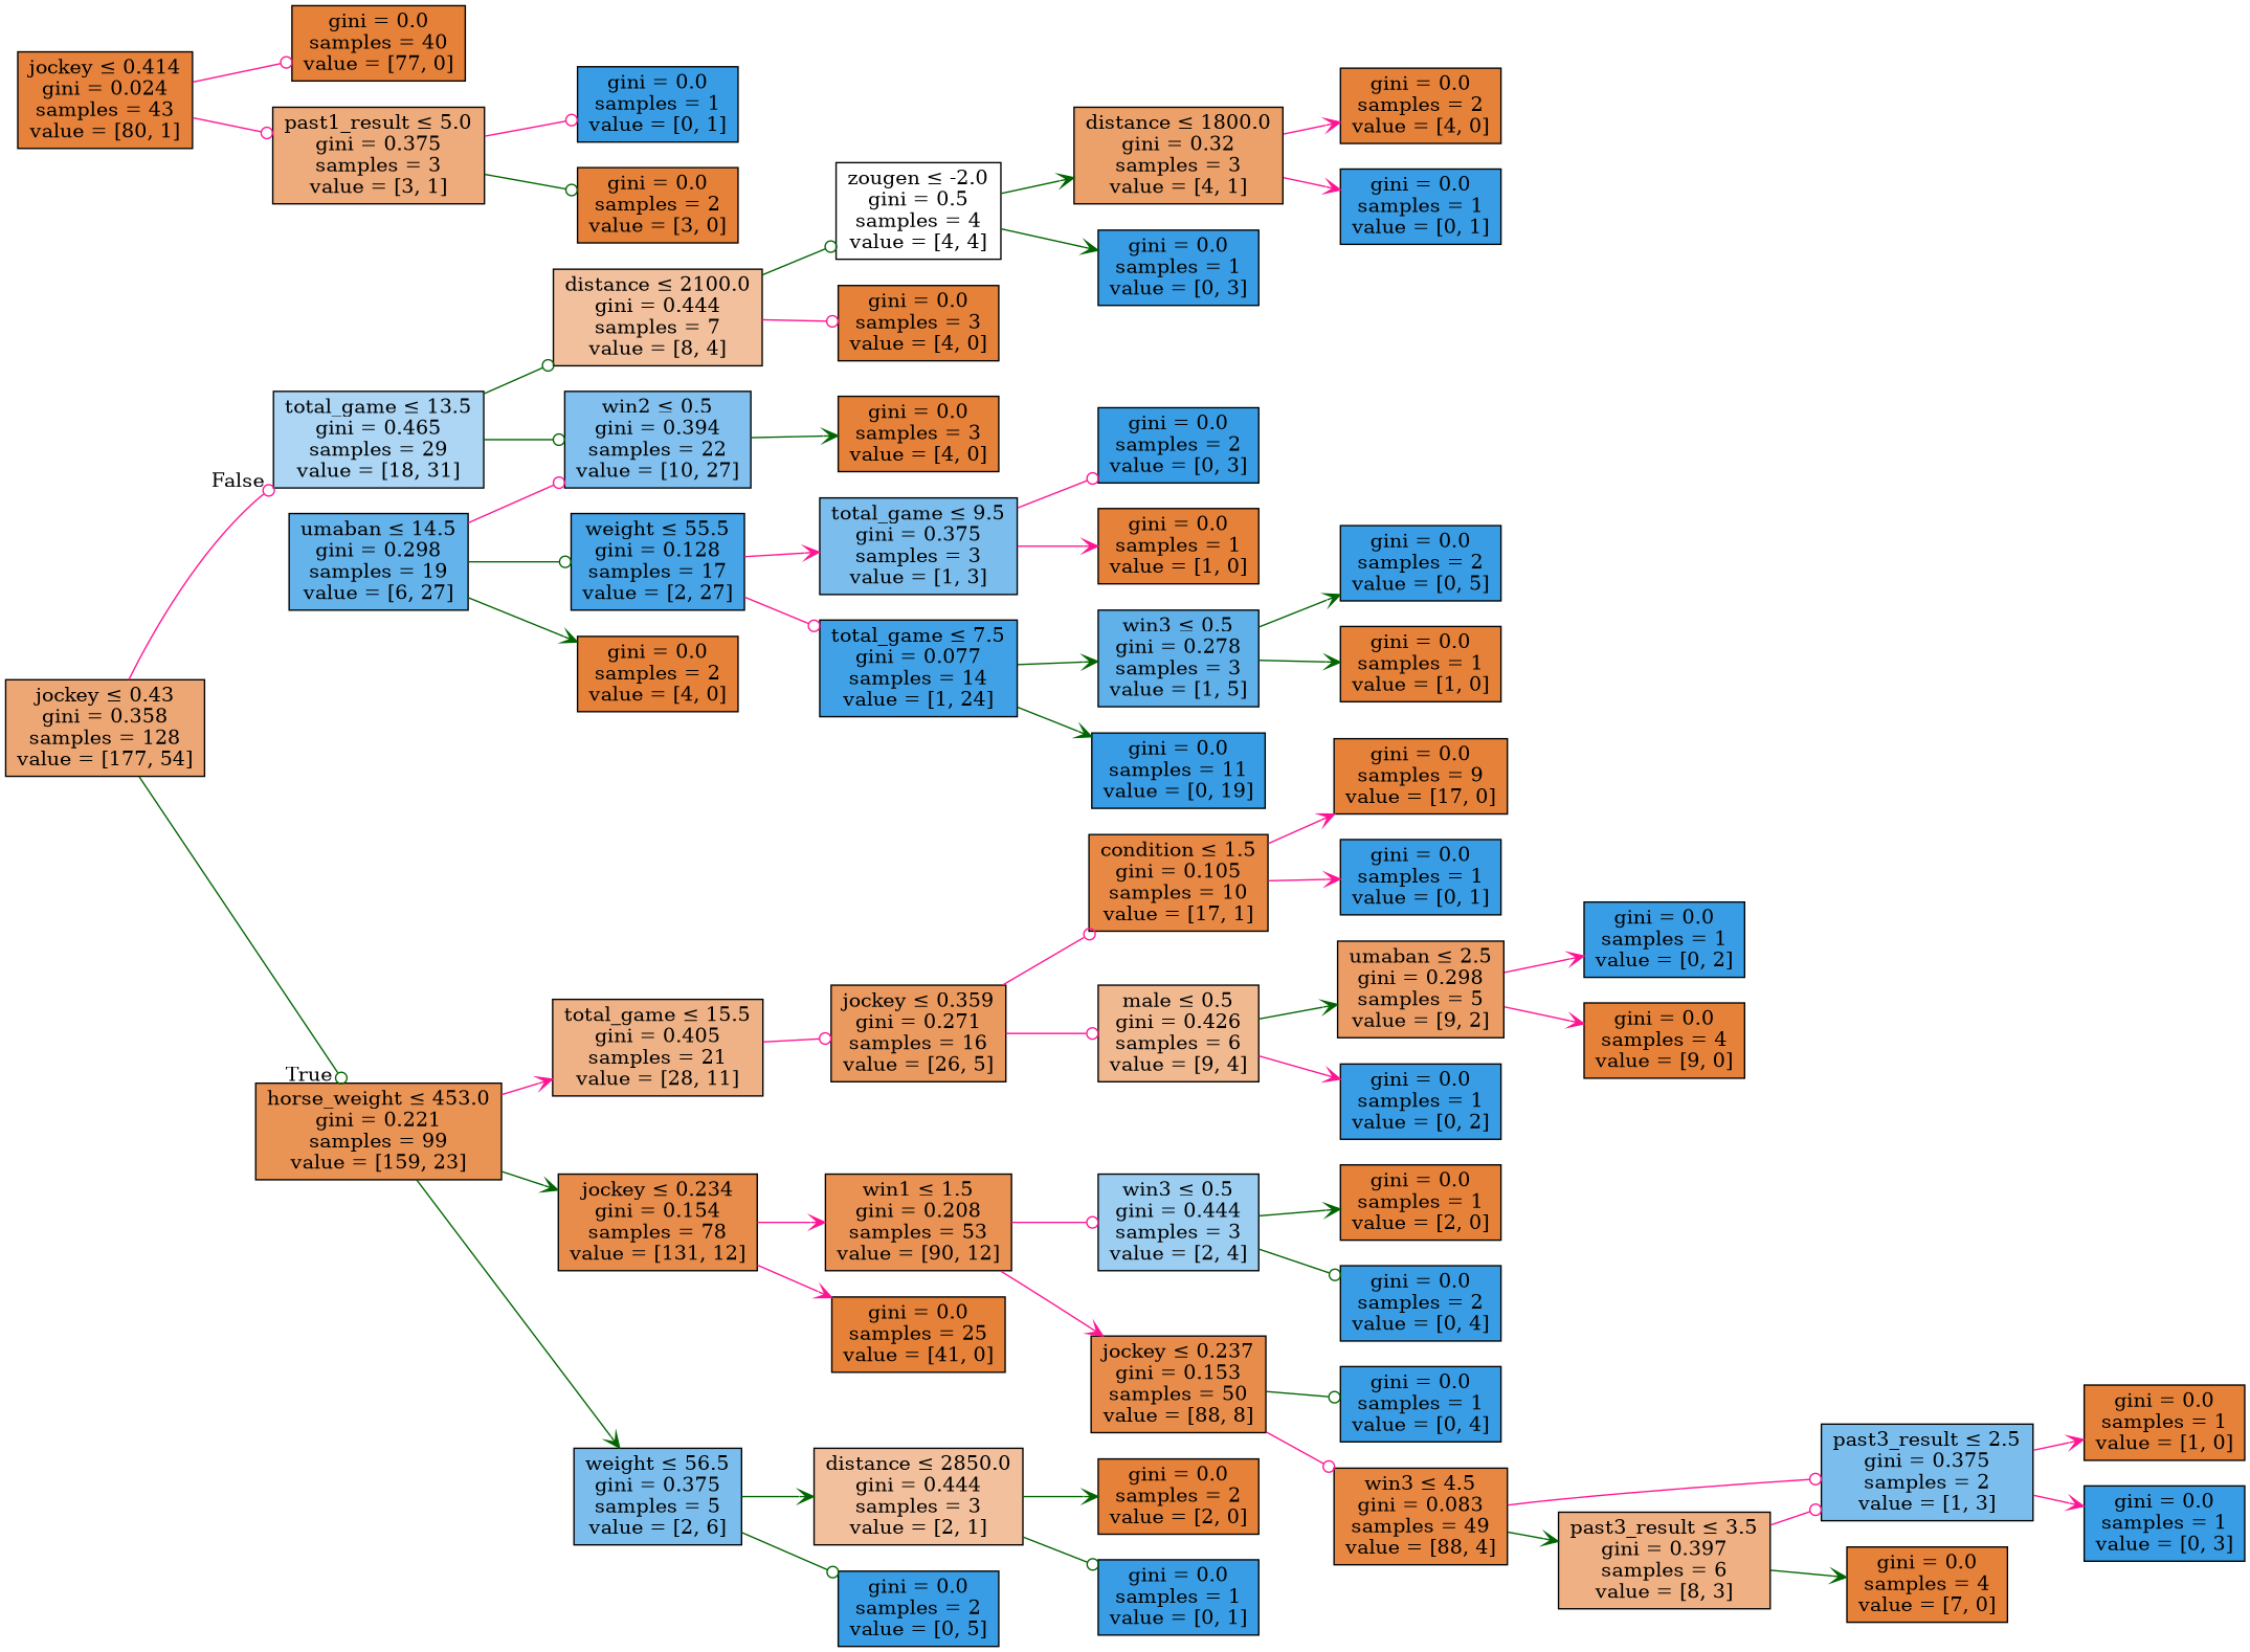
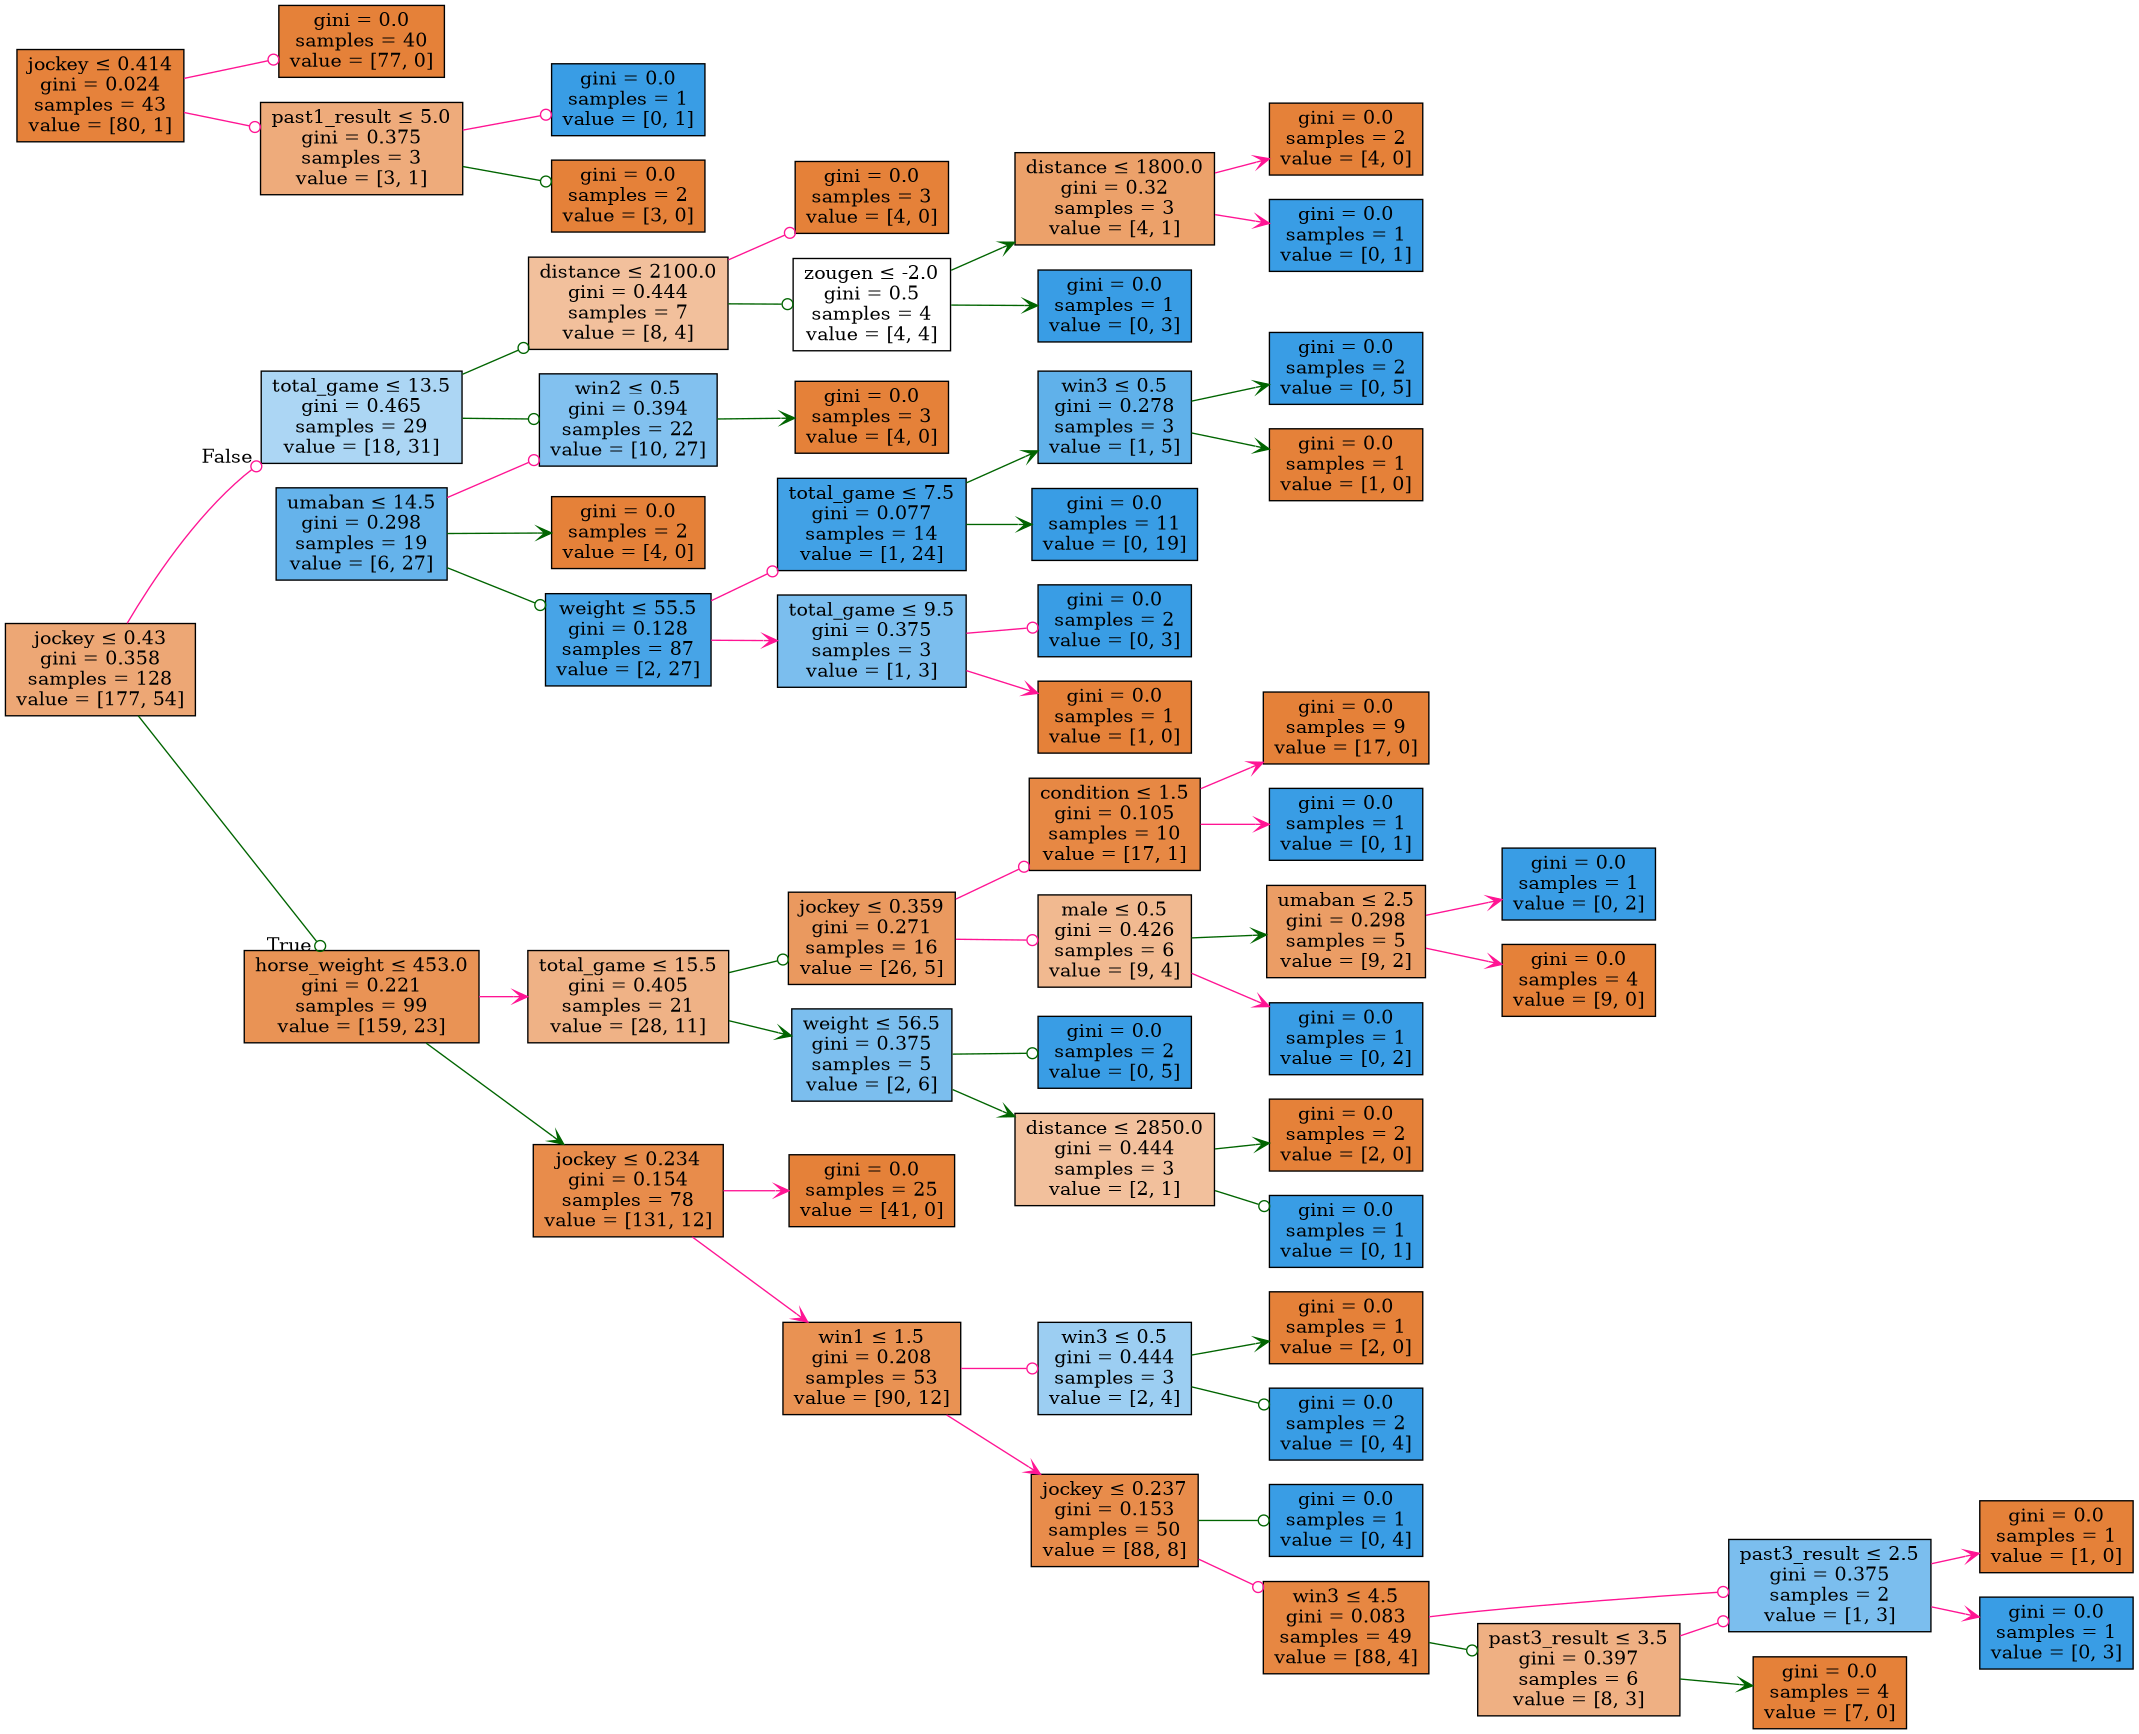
  digraph {
    rankdir=LR
    node [color=black fillcolor="#e58139ff" shape=box style=filled]
    edge [arrowhead=vee color=deeppink]
    n1 [fillcolor="#e58139b1" label=<jockey &le; 0.43<br/>gini = 0.358<br/>samples = 128<br/>value = [177, 54]>]
    n2 [fillcolor="#e58139da" label=<horse_weight &le; 453.0<br/>gini = 0.221<br/>samples = 99<br/>value = [159, 23]>]
    n3 [fillcolor="#399de56b" label=<total_game &le; 13.5<br/>gini = 0.465<br/>samples = 29<br/>value = [18, 31]>]
    n4 [fillcolor="#e581399b" label=<total_game &le; 15.5<br/>gini = 0.405<br/>samples = 21<br/>value = [28, 11]>]
    n5 [fillcolor="#e58139e8" label=<jockey &le; 0.234<br/>gini = 0.154<br/>samples = 78<br/>value = [131, 12]>]
    n6 [fillcolor="#399de5a1" label=<win2 &le; 0.5<br/>gini = 0.394<br/>samples = 22<br/>value = [10, 27]>]
    n7 [fillcolor="#e581397f" label=<distance &le; 2100.0<br/>gini = 0.444<br/>samples = 7<br/>value = [8, 4]>]
    n8 [fillcolor="#e58139ce" label=<jockey &le; 0.359<br/>gini = 0.271<br/>samples = 16<br/>value = [26, 5]>]
    n9 [fillcolor="#399de5aa" label=<weight &le; 56.5<br/>gini = 0.375<br/>samples = 5<br/>value = [2, 6]>]
    n10 [label=<gini = 0.0<br/>samples = 25<br/>value = [41, 0]>]
    n11 [fillcolor="#e58139dd" label=<win1 &le; 1.5<br/>gini = 0.208<br/>samples = 53<br/>value = [90, 12]>]
    n12 [fillcolor="#e58139f0" label=<condition &le; 1.5<br/>gini = 0.105<br/>samples = 10<br/>value = [17, 1]>]
    n13 [fillcolor="#e581398e" label=<male &le; 0.5<br/>gini = 0.426<br/>samples = 6<br/>value = [9, 4]>]
    n14 [fillcolor="#399de5ff" label=<gini = 0.0<br/>samples = 2<br/>value = [0, 5]>]
    n15 [fillcolor="#e581397f" label=<distance &le; 2850.0<br/>gini = 0.444<br/>samples = 3<br/>value = [2, 1]>]
    n16 [label=<gini = 0.0<br/>samples = 9<br/>value = [17, 0]>]
    n17 [fillcolor="#399de5ff" label=<gini = 0.0<br/>samples = 1<br/>value = [0, 1]>]
    n18 [fillcolor="#e58139c6" label=<umaban &le; 2.5<br/>gini = 0.298<br/>samples = 5<br/>value = [9, 2]>]
    n19 [fillcolor="#399de5ff" label=<gini = 0.0<br/>samples = 1<br/>value = [0, 2]>]
    n20 [fillcolor="#399de5ff" label=<gini = 0.0<br/>samples = 1<br/>value = [0, 2]>]
    n21 [label=<gini = 0.0<br/>samples = 4<br/>value = [9, 0]>]
    n22 [label=<gini = 0.0<br/>samples = 2<br/>value = [2, 0]>]
    n23 [fillcolor="#399de5ff" label=<gini = 0.0<br/>samples = 1<br/>value = [0, 1]>]
    n24 [fillcolor="#399de57f" label=<win3 &le; 0.5<br/>gini = 0.444<br/>samples = 3<br/>value = [2, 4]>]
    n25 [fillcolor="#e58139e8" label=<jockey &le; 0.237<br/>gini = 0.153<br/>samples = 50<br/>value = [88, 8]>]
    n26 [label=<gini = 0.0<br/>samples = 1<br/>value = [2, 0]>]
    n27 [fillcolor="#399de5ff" label=<gini = 0.0<br/>samples = 2<br/>value = [0, 4]>]
    n28 [fillcolor="#399de5ff" label=<gini = 0.0<br/>samples = 1<br/>value = [0, 4]>]
    n29 [fillcolor="#e58139f3" label=<win3 &le; 4.5<br/>gini = 0.083<br/>samples = 49<br/>value = [88, 4]>]
    n30 [fillcolor="#e581399f" label=<past3_result &le; 3.5<br/>gini = 0.397<br/>samples = 6<br/>value = [8, 3]>]
    n31 [fillcolor="#399de5aa" label=<past3_result &le; 2.5<br/>gini = 0.375<br/>samples = 2<br/>value = [1, 3]>]
    n32 [fillcolor="#e58139fc" label=<jockey &le; 0.414<br/>gini = 0.024<br/>samples = 43<br/>value = [80, 1]>]
    n33 [label=<gini = 0.0<br/>samples = 40<br/>value = [77, 0]>]
    n34 [fillcolor="#e58139aa" label=<past1_result &le; 5.0<br/>gini = 0.375<br/>samples = 3<br/>value = [3, 1]>]
    n35 [label=<gini = 0.0<br/>samples = 4<br/>value = [7, 0]>]
    n36 [fillcolor="#399de5ff" label=<gini = 0.0<br/>samples = 1<br/>value = [0, 1]>]
    n37 [label=<gini = 0.0<br/>samples = 2<br/>value = [3, 0]>]
    n38 [label=<gini = 0.0<br/>samples = 1<br/>value = [1, 0]>]
    n39 [fillcolor="#399de5ff" label=<gini = 0.0<br/>samples = 1<br/>value = [0, 3]>]
    n40 [label=<gini = 0.0<br/>samples = 3<br/>value = [4, 0]>]
    n41 [fillcolor="#e5813900" label=<zougen &le; -2.0<br/>gini = 0.5<br/>samples = 4<br/>value = [4, 4]>]
    n42 [label=<gini = 0.0<br/>samples = 3<br/>value = [4, 0]>]
    n43 [fillcolor="#399de5c6" label=<umaban &le; 14.5<br/>gini = 0.298<br/>samples = 19<br/>value = [6, 27]>]
-   n44 [fillcolor="#399de5ec" label=<weight &le; 55.5<br/>gini = 0.128<br/>samples = 17<br/>value = [2, 27]>]
+   n44 [fillcolor="#399de5ec" label=<weight &le; 55.5<br/>gini = 0.128<br/>samples = 87<br/>value = [2, 27]>]
    n45 [label=<gini = 0.0<br/>samples = 2<br/>value = [4, 0]>]
    n46 [fillcolor="#399de5aa" label=<total_game &le; 9.5<br/>gini = 0.375<br/>samples = 3<br/>value = [1, 3]>]
    n47 [fillcolor="#399de5f4" label=<total_game &le; 7.5<br/>gini = 0.077<br/>samples = 14<br/>value = [1, 24]>]
    n48 [fillcolor="#399de5ff" label=<gini = 0.0<br/>samples = 2<br/>value = [0, 3]>]
    n49 [label=<gini = 0.0<br/>samples = 1<br/>value = [1, 0]>]
    n50 [fillcolor="#399de5cc" label=<win3 &le; 0.5<br/>gini = 0.278<br/>samples = 3<br/>value = [1, 5]>]
    n51 [fillcolor="#399de5ff" label=<gini = 0.0<br/>samples = 11<br/>value = [0, 19]>]
    n52 [fillcolor="#399de5ff" label=<gini = 0.0<br/>samples = 2<br/>value = [0, 5]>]
    n53 [label=<gini = 0.0<br/>samples = 1<br/>value = [1, 0]>]
    n54 [fillcolor="#e58139bf" label=<distance &le; 1800.0<br/>gini = 0.32<br/>samples = 3<br/>value = [4, 1]>]
    n55 [fillcolor="#399de5ff" label=<gini = 0.0<br/>samples = 1<br/>value = [0, 3]>]
    n56 [label=<gini = 0.0<br/>samples = 2<br/>value = [4, 0]>]
    n57 [fillcolor="#399de5ff" label=<gini = 0.0<br/>samples = 1<br/>value = [0, 1]>]
    n1 -> n2 [arrowhead=odot color=darkgreen headlabel=True labelangle=45 labeldistance=2.5]
    n1 -> n3 [arrowhead=odot headlabel=False labelangle=-45 labeldistance=2.5]
    n2 -> n4
    n2 -> n5 [color=darkgreen]
    n3 -> n6 [arrowhead=odot color=darkgreen]
    n3 -> n7 [arrowhead=odot color=darkgreen]
-   n4 -> n8 [arrowhead=odot]
-   n2 -> n9 [color=darkgreen]
+   n4 -> n8 [arrowhead=odot color=darkgreen]
+   n4 -> n9 [color=darkgreen]
    n5 -> n10
    n5 -> n11
    n6 -> n40 [color=darkgreen]
    n7 -> n41 [arrowhead=odot color=darkgreen]
    n7 -> n42 [arrowhead=odot]
    n8 -> n12 [arrowhead=odot]
    n8 -> n13 [arrowhead=odot]
    n9 -> n14 [arrowhead=odot color=darkgreen]
    n9 -> n15 [color=darkgreen]
    n11 -> n24 [arrowhead=odot]
    n11 -> n25
    n12 -> n16
    n12 -> n17
    n13 -> n18 [color=darkgreen]
    n13 -> n19
    n15 -> n22 [color=darkgreen]
    n15 -> n23 [arrowhead=odot color=darkgreen]
    n18 -> n20
    n18 -> n21
    n24 -> n26 [color=darkgreen]
    n24 -> n27 [arrowhead=odot color=darkgreen]
    n25 -> n28 [arrowhead=odot color=darkgreen]
    n25 -> n29 [arrowhead=odot]
-   n29 -> n30 [color=darkgreen]
+   n29 -> n30 [arrowhead=odot color=darkgreen]
    n29 -> n31 [arrowhead=odot]
    n30 -> n31 [arrowhead=odot]
    n30 -> n35 [color=darkgreen]
    n31 -> n38
    n31 -> n39
    n32 -> n33 [arrowhead=odot]
    n32 -> n34 [arrowhead=odot]
    n34 -> n36 [arrowhead=odot]
    n34 -> n37 [arrowhead=odot color=darkgreen]
    n41 -> n54 [color=darkgreen]
    n41 -> n55 [color=darkgreen]
    n43 -> n6 [arrowhead=odot]
    n43 -> n44 [arrowhead=odot color=darkgreen]
    n43 -> n45 [color=darkgreen]
    n44 -> n46
    n44 -> n47 [arrowhead=odot]
    n46 -> n48 [arrowhead=odot]
    n46 -> n49
    n47 -> n50 [color=darkgreen]
    n47 -> n51 [color=darkgreen]
    n50 -> n52 [color=darkgreen]
    n50 -> n53 [color=darkgreen]
    n54 -> n56
    n54 -> n57
  }
